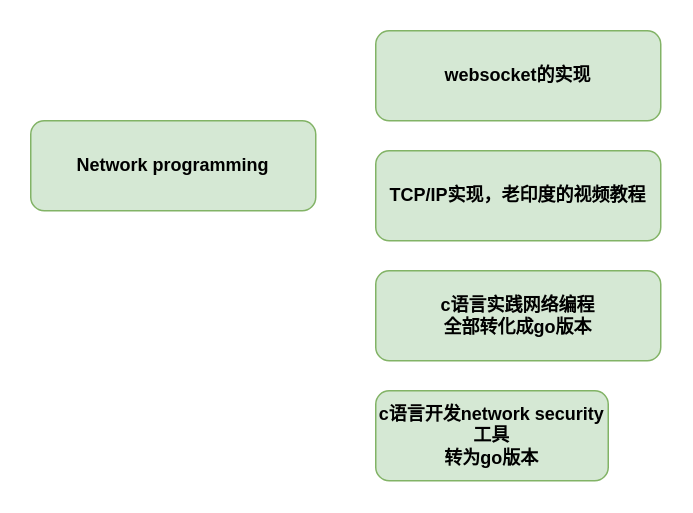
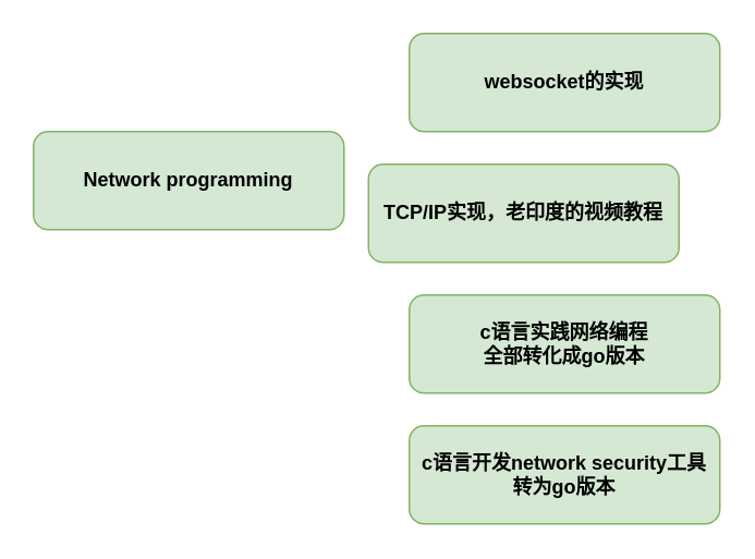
  <mxCell id="0" />
  <mxCell id="1" parent="0" />
  <mxCell id="2" value="Network programming" style="rounded=1;whiteSpace=wrap;html=1;fillColor=#d5e8d4;strokeColor=#82b366;fontStyle=1" vertex="1" parent="1"><mxGeometry x="20" y="80" width="190" height="60" as="geometry" /></mxCell>
  <mxCell id="3" value="c语言实践网络编程&lt;br&gt;全部转化成go版本" style="rounded=1;whiteSpace=wrap;html=1;fillColor=#d5e8d4;strokeColor=#82b366;fontStyle=1" vertex="1" parent="1"><mxGeometry x="250" y="180" width="190" height="60" as="geometry" /></mxCell>
  <mxCell id="4" value="websocket的实现" style="rounded=1;whiteSpace=wrap;html=1;fillColor=#d5e8d4;strokeColor=#82b366;fontStyle=1" vertex="1" parent="1"><mxGeometry x="250" y="20" width="190" height="60" as="geometry" /></mxCell>
- <mxCell id="5" value="c语言开发network security工具&lt;br&gt;转为go版本" style="rounded=1;whiteSpace=wrap;html=1;fillColor=#d5e8d4;strokeColor=#82b366;fontStyle=1" vertex="1" parent="1"><mxGeometry x="250" y="260" width="155" height="60" as="geometry" /></mxCell>
- <mxCell id="6" value="TCP/IP实现，老印度的视频教程" style="rounded=1;whiteSpace=wrap;html=1;fillColor=#d5e8d4;strokeColor=#82b366;fontStyle=1" vertex="1" parent="1"><mxGeometry x="250" y="100" width="190" height="60" as="geometry" /></mxCell>
+ <mxCell id="5" value="c语言开发network security工具&lt;br&gt;转为go版本" style="rounded=1;whiteSpace=wrap;html=1;fillColor=#d5e8d4;strokeColor=#82b366;fontStyle=1" vertex="1" parent="1"><mxGeometry x="250" y="260" width="190" height="60" as="geometry" /></mxCell>
+ <mxCell id="6" value="TCP/IP实现，老印度的视频教程" style="rounded=1;whiteSpace=wrap;html=1;fillColor=#d5e8d4;strokeColor=#82b366;fontStyle=1" vertex="1" parent="1"><mxGeometry x="225" y="100" width="190" height="60" as="geometry" /></mxCell>
